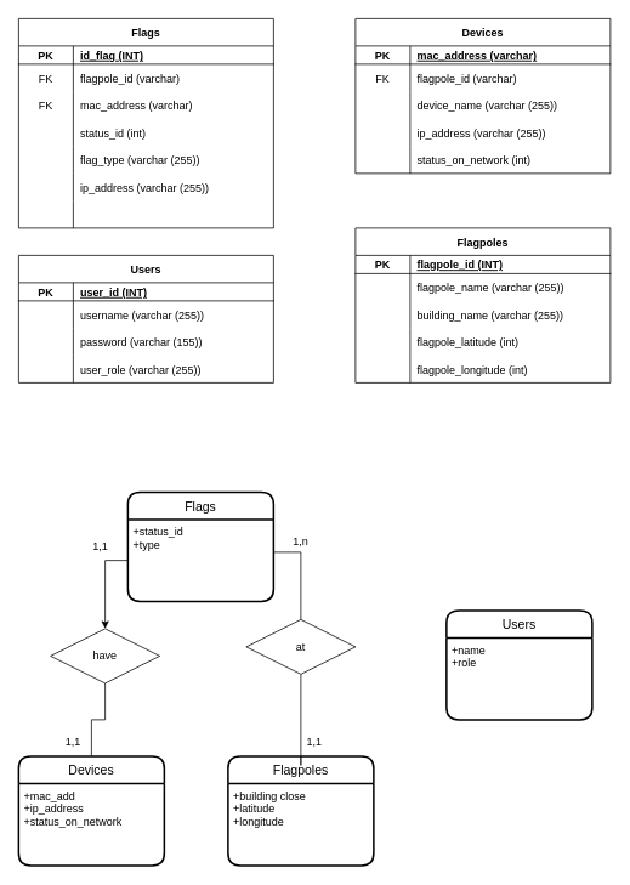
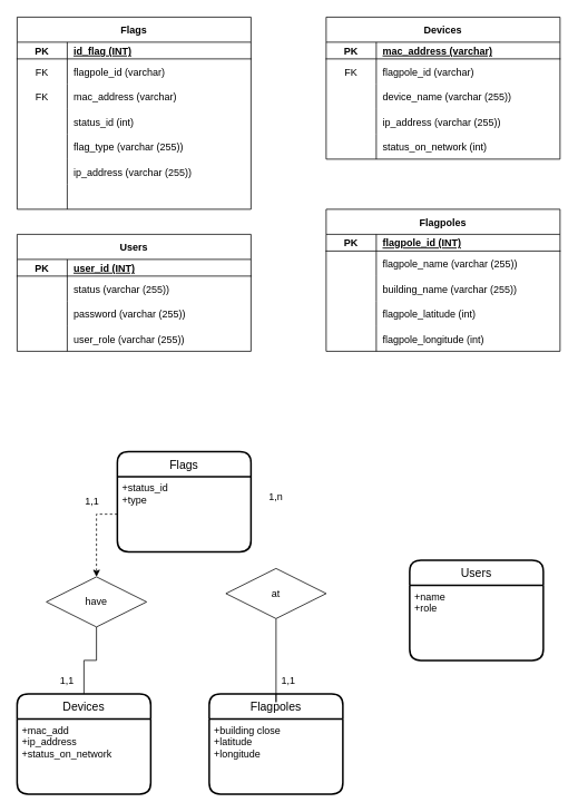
  <mxCell id="0" />
  <mxCell id="1" parent="0" />
  <mxCell id="2" value="Devices" style="shape=table;startSize=30;container=1;collapsible=1;childLayout=tableLayout;fixedRows=1;rowLines=0;fontStyle=1;align=center;resizeLast=1;" vertex="1" parent="1"><mxGeometry x="390" y="20" width="280" height="170" as="geometry" /></mxCell>
  <mxCell id="3" value="" style="shape=tableRow;horizontal=0;startSize=0;swimlaneHead=0;swimlaneBody=0;fillColor=none;collapsible=0;dropTarget=0;points=[[0,0.5],[1,0.5]];portConstraint=eastwest;top=0;left=0;right=0;bottom=1;" vertex="1" parent="2"><mxGeometry y="30" width="280" height="20" as="geometry" /></mxCell>
  <mxCell id="4" value="PK" style="shape=partialRectangle;connectable=0;fillColor=none;top=0;left=0;bottom=0;right=0;fontStyle=1;overflow=hidden;" vertex="1" parent="3"><mxGeometry width="60" height="20" as="geometry"><mxRectangle width="60" height="20" as="alternateBounds" /></mxGeometry></mxCell>
  <mxCell id="5" value="mac_address (varchar)" style="shape=partialRectangle;connectable=0;fillColor=none;top=0;left=0;bottom=0;right=0;align=left;spacingLeft=6;fontStyle=5;overflow=hidden;" vertex="1" parent="3"><mxGeometry x="60" width="220" height="20" as="geometry"><mxRectangle width="220" height="20" as="alternateBounds" /></mxGeometry></mxCell>
  <mxCell id="6" value="" style="shape=tableRow;horizontal=0;startSize=0;swimlaneHead=0;swimlaneBody=0;fillColor=none;collapsible=0;dropTarget=0;points=[[0,0.5],[1,0.5]];portConstraint=eastwest;top=0;left=0;right=0;bottom=0;" vertex="1" parent="2"><mxGeometry y="50" width="280" height="30" as="geometry" /></mxCell>
  <mxCell id="7" value="FK" style="shape=partialRectangle;connectable=0;fillColor=none;top=0;left=0;bottom=0;right=0;fontStyle=0;overflow=hidden;" vertex="1" parent="6"><mxGeometry width="60" height="30" as="geometry"><mxRectangle width="60" height="30" as="alternateBounds" /></mxGeometry></mxCell>
  <mxCell id="8" value="flagpole_id (varchar)" style="shape=partialRectangle;connectable=0;fillColor=none;top=0;left=0;bottom=0;right=0;align=left;spacingLeft=6;fontStyle=0;overflow=hidden;" vertex="1" parent="6"><mxGeometry x="60" width="220" height="30" as="geometry"><mxRectangle width="220" height="30" as="alternateBounds" /></mxGeometry></mxCell>
  <mxCell id="9" value="" style="shape=tableRow;horizontal=0;startSize=0;swimlaneHead=0;swimlaneBody=0;fillColor=none;collapsible=0;dropTarget=0;points=[[0,0.5],[1,0.5]];portConstraint=eastwest;top=0;left=0;right=0;bottom=0;" vertex="1" parent="2"><mxGeometry y="80" width="280" height="30" as="geometry" /></mxCell>
  <mxCell id="10" value="" style="shape=partialRectangle;connectable=0;fillColor=none;top=0;left=0;bottom=0;right=0;editable=1;overflow=hidden;" vertex="1" parent="9"><mxGeometry width="60" height="30" as="geometry"><mxRectangle width="60" height="30" as="alternateBounds" /></mxGeometry></mxCell>
  <mxCell id="11" value="device_name (varchar (255))" style="shape=partialRectangle;connectable=0;fillColor=none;top=0;left=0;bottom=0;right=0;align=left;spacingLeft=6;overflow=hidden;" vertex="1" parent="9"><mxGeometry x="60" width="220" height="30" as="geometry"><mxRectangle width="220" height="30" as="alternateBounds" /></mxGeometry></mxCell>
  <mxCell id="12" value="" style="shape=tableRow;horizontal=0;startSize=0;swimlaneHead=0;swimlaneBody=0;fillColor=none;collapsible=0;dropTarget=0;points=[[0,0.5],[1,0.5]];portConstraint=eastwest;top=0;left=0;right=0;bottom=0;" vertex="1" parent="2"><mxGeometry y="110" width="280" height="30" as="geometry" /></mxCell>
  <mxCell id="13" value="" style="shape=partialRectangle;connectable=0;fillColor=none;top=0;left=0;bottom=0;right=0;editable=1;overflow=hidden;" vertex="1" parent="12"><mxGeometry width="60" height="30" as="geometry"><mxRectangle width="60" height="30" as="alternateBounds" /></mxGeometry></mxCell>
  <mxCell id="14" value="ip_address (varchar (255))" style="shape=partialRectangle;connectable=0;fillColor=none;top=0;left=0;bottom=0;right=0;align=left;spacingLeft=6;overflow=hidden;" vertex="1" parent="12"><mxGeometry x="60" width="220" height="30" as="geometry"><mxRectangle width="220" height="30" as="alternateBounds" /></mxGeometry></mxCell>
  <mxCell id="15" value="" style="shape=tableRow;horizontal=0;startSize=0;swimlaneHead=0;swimlaneBody=0;fillColor=none;collapsible=0;dropTarget=0;points=[[0,0.5],[1,0.5]];portConstraint=eastwest;top=0;left=0;right=0;bottom=0;" vertex="1" parent="2"><mxGeometry y="140" width="280" height="30" as="geometry" /></mxCell>
  <mxCell id="16" value="" style="shape=partialRectangle;connectable=0;fillColor=none;top=0;left=0;bottom=0;right=0;editable=1;overflow=hidden;" vertex="1" parent="15"><mxGeometry width="60" height="30" as="geometry"><mxRectangle width="60" height="30" as="alternateBounds" /></mxGeometry></mxCell>
  <mxCell id="17" value="status_on_network (int)" style="shape=partialRectangle;connectable=0;fillColor=none;top=0;left=0;bottom=0;right=0;align=left;spacingLeft=6;overflow=hidden;" vertex="1" parent="15"><mxGeometry x="60" width="220" height="30" as="geometry"><mxRectangle width="220" height="30" as="alternateBounds" /></mxGeometry></mxCell>
  <mxCell id="18" value="Flags" style="shape=table;startSize=30;container=1;collapsible=1;childLayout=tableLayout;fixedRows=1;rowLines=0;fontStyle=1;align=center;resizeLast=1;" vertex="1" parent="1"><mxGeometry x="20" y="20" width="280" height="230" as="geometry" /></mxCell>
  <mxCell id="19" value="" style="shape=tableRow;horizontal=0;startSize=0;swimlaneHead=0;swimlaneBody=0;fillColor=none;collapsible=0;dropTarget=0;points=[[0,0.5],[1,0.5]];portConstraint=eastwest;top=0;left=0;right=0;bottom=1;" vertex="1" parent="18"><mxGeometry y="30" width="280" height="20" as="geometry" /></mxCell>
  <mxCell id="20" value="PK" style="shape=partialRectangle;connectable=0;fillColor=none;top=0;left=0;bottom=0;right=0;fontStyle=1;overflow=hidden;" vertex="1" parent="19"><mxGeometry width="60" height="20" as="geometry"><mxRectangle width="60" height="20" as="alternateBounds" /></mxGeometry></mxCell>
  <mxCell id="21" value="id_flag (INT)" style="shape=partialRectangle;connectable=0;fillColor=none;top=0;left=0;bottom=0;right=0;align=left;spacingLeft=6;fontStyle=5;overflow=hidden;" vertex="1" parent="19"><mxGeometry x="60" width="220" height="20" as="geometry"><mxRectangle width="220" height="20" as="alternateBounds" /></mxGeometry></mxCell>
  <mxCell id="22" value="" style="shape=tableRow;horizontal=0;startSize=0;swimlaneHead=0;swimlaneBody=0;fillColor=none;collapsible=0;dropTarget=0;points=[[0,0.5],[1,0.5]];portConstraint=eastwest;top=0;left=0;right=0;bottom=0;" vertex="1" parent="18"><mxGeometry y="50" width="280" height="30" as="geometry" /></mxCell>
  <mxCell id="23" value="FK" style="shape=partialRectangle;connectable=0;fillColor=none;top=0;left=0;bottom=0;right=0;fontStyle=0;overflow=hidden;" vertex="1" parent="22"><mxGeometry width="60" height="30" as="geometry"><mxRectangle width="60" height="30" as="alternateBounds" /></mxGeometry></mxCell>
  <mxCell id="24" value="flagpole_id (varchar)" style="shape=partialRectangle;connectable=0;fillColor=none;top=0;left=0;bottom=0;right=0;align=left;spacingLeft=6;fontStyle=0;overflow=hidden;" vertex="1" parent="22"><mxGeometry x="60" width="220" height="30" as="geometry"><mxRectangle width="220" height="30" as="alternateBounds" /></mxGeometry></mxCell>
  <mxCell id="25" value="" style="shape=tableRow;horizontal=0;startSize=0;swimlaneHead=0;swimlaneBody=0;fillColor=none;collapsible=0;dropTarget=0;points=[[0,0.5],[1,0.5]];portConstraint=eastwest;top=0;left=0;right=0;bottom=0;" vertex="1" parent="18"><mxGeometry y="80" width="280" height="30" as="geometry" /></mxCell>
  <mxCell id="26" value="FK" style="shape=partialRectangle;connectable=0;fillColor=none;top=0;left=0;bottom=0;right=0;fontStyle=0;overflow=hidden;" vertex="1" parent="25"><mxGeometry width="60" height="30" as="geometry"><mxRectangle width="60" height="30" as="alternateBounds" /></mxGeometry></mxCell>
  <mxCell id="27" value="mac_address (varchar)" style="shape=partialRectangle;connectable=0;fillColor=none;top=0;left=0;bottom=0;right=0;align=left;spacingLeft=6;fontStyle=0;overflow=hidden;" vertex="1" parent="25"><mxGeometry x="60" width="220" height="30" as="geometry"><mxRectangle width="220" height="30" as="alternateBounds" /></mxGeometry></mxCell>
  <mxCell id="28" value="" style="shape=tableRow;horizontal=0;startSize=0;swimlaneHead=0;swimlaneBody=0;fillColor=none;collapsible=0;dropTarget=0;points=[[0,0.5],[1,0.5]];portConstraint=eastwest;top=0;left=0;right=0;bottom=0;" vertex="1" parent="18"><mxGeometry y="110" width="280" height="30" as="geometry" /></mxCell>
  <mxCell id="29" value="" style="shape=partialRectangle;connectable=0;fillColor=none;top=0;left=0;bottom=0;right=0;fontStyle=0;overflow=hidden;" vertex="1" parent="28"><mxGeometry width="60" height="30" as="geometry"><mxRectangle width="60" height="30" as="alternateBounds" /></mxGeometry></mxCell>
  <mxCell id="30" value="status_id (int)" style="shape=partialRectangle;connectable=0;fillColor=none;top=0;left=0;bottom=0;right=0;align=left;spacingLeft=6;fontStyle=0;overflow=hidden;" vertex="1" parent="28"><mxGeometry x="60" width="220" height="30" as="geometry"><mxRectangle width="220" height="30" as="alternateBounds" /></mxGeometry></mxCell>
  <mxCell id="31" value="" style="shape=tableRow;horizontal=0;startSize=0;swimlaneHead=0;swimlaneBody=0;fillColor=none;collapsible=0;dropTarget=0;points=[[0,0.5],[1,0.5]];portConstraint=eastwest;top=0;left=0;right=0;bottom=0;" vertex="1" parent="18"><mxGeometry y="140" width="280" height="30" as="geometry" /></mxCell>
  <mxCell id="32" value="" style="shape=partialRectangle;connectable=0;fillColor=none;top=0;left=0;bottom=0;right=0;editable=1;overflow=hidden;" vertex="1" parent="31"><mxGeometry width="60" height="30" as="geometry"><mxRectangle width="60" height="30" as="alternateBounds" /></mxGeometry></mxCell>
  <mxCell id="33" value="flag_type (varchar (255))" style="shape=partialRectangle;connectable=0;fillColor=none;top=0;left=0;bottom=0;right=0;align=left;spacingLeft=6;overflow=hidden;" vertex="1" parent="31"><mxGeometry x="60" width="220" height="30" as="geometry"><mxRectangle width="220" height="30" as="alternateBounds" /></mxGeometry></mxCell>
  <mxCell id="34" value="" style="shape=tableRow;horizontal=0;startSize=0;swimlaneHead=0;swimlaneBody=0;fillColor=none;collapsible=0;dropTarget=0;points=[[0,0.5],[1,0.5]];portConstraint=eastwest;top=0;left=0;right=0;bottom=0;" vertex="1" parent="18"><mxGeometry y="170" width="280" height="30" as="geometry" /></mxCell>
  <mxCell id="35" value="" style="shape=partialRectangle;connectable=0;fillColor=none;top=0;left=0;bottom=0;right=0;editable=1;overflow=hidden;" vertex="1" parent="34"><mxGeometry width="60" height="30" as="geometry"><mxRectangle width="60" height="30" as="alternateBounds" /></mxGeometry></mxCell>
  <mxCell id="36" value="ip_address (varchar (255))" style="shape=partialRectangle;connectable=0;fillColor=none;top=0;left=0;bottom=0;right=0;align=left;spacingLeft=6;overflow=hidden;" vertex="1" parent="34"><mxGeometry x="60" width="220" height="30" as="geometry"><mxRectangle width="220" height="30" as="alternateBounds" /></mxGeometry></mxCell>
  <mxCell id="37" value="" style="shape=tableRow;horizontal=0;startSize=0;swimlaneHead=0;swimlaneBody=0;fillColor=none;collapsible=0;dropTarget=0;points=[[0,0.5],[1,0.5]];portConstraint=eastwest;top=0;left=0;right=0;bottom=0;" vertex="1" parent="18"><mxGeometry y="200" width="280" height="30" as="geometry" /></mxCell>
  <mxCell id="38" value="" style="shape=partialRectangle;connectable=0;fillColor=none;top=0;left=0;bottom=0;right=0;editable=1;overflow=hidden;" vertex="1" parent="37"><mxGeometry width="60" height="30" as="geometry"><mxRectangle width="60" height="30" as="alternateBounds" /></mxGeometry></mxCell>
  <mxCell id="39" value="" style="shape=partialRectangle;connectable=0;fillColor=none;top=0;left=0;bottom=0;right=0;align=left;spacingLeft=6;overflow=hidden;" vertex="1" parent="37"><mxGeometry x="60" width="220" height="30" as="geometry"><mxRectangle width="220" height="30" as="alternateBounds" /></mxGeometry></mxCell>
  <mxCell id="40" value="Flagpoles" style="shape=table;startSize=30;container=1;collapsible=1;childLayout=tableLayout;fixedRows=1;rowLines=0;fontStyle=1;align=center;resizeLast=1;" vertex="1" parent="1"><mxGeometry x="390" y="250" width="280" height="170" as="geometry" /></mxCell>
  <mxCell id="41" value="" style="shape=tableRow;horizontal=0;startSize=0;swimlaneHead=0;swimlaneBody=0;fillColor=none;collapsible=0;dropTarget=0;points=[[0,0.5],[1,0.5]];portConstraint=eastwest;top=0;left=0;right=0;bottom=1;" vertex="1" parent="40"><mxGeometry y="30" width="280" height="20" as="geometry" /></mxCell>
  <mxCell id="42" value="PK" style="shape=partialRectangle;connectable=0;fillColor=none;top=0;left=0;bottom=0;right=0;fontStyle=1;overflow=hidden;" vertex="1" parent="41"><mxGeometry width="60" height="20" as="geometry"><mxRectangle width="60" height="20" as="alternateBounds" /></mxGeometry></mxCell>
  <mxCell id="43" value="flagpole_id (INT)" style="shape=partialRectangle;connectable=0;fillColor=none;top=0;left=0;bottom=0;right=0;align=left;spacingLeft=6;fontStyle=5;overflow=hidden;" vertex="1" parent="41"><mxGeometry x="60" width="220" height="20" as="geometry"><mxRectangle width="220" height="20" as="alternateBounds" /></mxGeometry></mxCell>
  <mxCell id="44" value="" style="shape=tableRow;horizontal=0;startSize=0;swimlaneHead=0;swimlaneBody=0;fillColor=none;collapsible=0;dropTarget=0;points=[[0,0.5],[1,0.5]];portConstraint=eastwest;top=0;left=0;right=0;bottom=0;" vertex="1" parent="40"><mxGeometry y="50" width="280" height="30" as="geometry" /></mxCell>
  <mxCell id="45" value="" style="shape=partialRectangle;connectable=0;fillColor=none;top=0;left=0;bottom=0;right=0;editable=1;overflow=hidden;" vertex="1" parent="44"><mxGeometry width="60" height="30" as="geometry"><mxRectangle width="60" height="30" as="alternateBounds" /></mxGeometry></mxCell>
  <mxCell id="46" value="flagpole_name (varchar (255))" style="shape=partialRectangle;connectable=0;fillColor=none;top=0;left=0;bottom=0;right=0;align=left;spacingLeft=6;overflow=hidden;" vertex="1" parent="44"><mxGeometry x="60" width="220" height="30" as="geometry"><mxRectangle width="220" height="30" as="alternateBounds" /></mxGeometry></mxCell>
  <mxCell id="47" value="" style="shape=tableRow;horizontal=0;startSize=0;swimlaneHead=0;swimlaneBody=0;fillColor=none;collapsible=0;dropTarget=0;points=[[0,0.5],[1,0.5]];portConstraint=eastwest;top=0;left=0;right=0;bottom=0;" vertex="1" parent="40"><mxGeometry y="80" width="280" height="30" as="geometry" /></mxCell>
  <mxCell id="48" value="" style="shape=partialRectangle;connectable=0;fillColor=none;top=0;left=0;bottom=0;right=0;editable=1;overflow=hidden;" vertex="1" parent="47"><mxGeometry width="60" height="30" as="geometry"><mxRectangle width="60" height="30" as="alternateBounds" /></mxGeometry></mxCell>
  <mxCell id="49" value="building_name (varchar (255))" style="shape=partialRectangle;connectable=0;fillColor=none;top=0;left=0;bottom=0;right=0;align=left;spacingLeft=6;overflow=hidden;" vertex="1" parent="47"><mxGeometry x="60" width="220" height="30" as="geometry"><mxRectangle width="220" height="30" as="alternateBounds" /></mxGeometry></mxCell>
  <mxCell id="50" value="" style="shape=tableRow;horizontal=0;startSize=0;swimlaneHead=0;swimlaneBody=0;fillColor=none;collapsible=0;dropTarget=0;points=[[0,0.5],[1,0.5]];portConstraint=eastwest;top=0;left=0;right=0;bottom=0;" vertex="1" parent="40"><mxGeometry y="110" width="280" height="30" as="geometry" /></mxCell>
  <mxCell id="51" value="" style="shape=partialRectangle;connectable=0;fillColor=none;top=0;left=0;bottom=0;right=0;editable=1;overflow=hidden;" vertex="1" parent="50"><mxGeometry width="60" height="30" as="geometry"><mxRectangle width="60" height="30" as="alternateBounds" /></mxGeometry></mxCell>
  <mxCell id="52" value="flagpole_latitude (int)" style="shape=partialRectangle;connectable=0;fillColor=none;top=0;left=0;bottom=0;right=0;align=left;spacingLeft=6;overflow=hidden;" vertex="1" parent="50"><mxGeometry x="60" width="220" height="30" as="geometry"><mxRectangle width="220" height="30" as="alternateBounds" /></mxGeometry></mxCell>
  <mxCell id="53" value="" style="shape=tableRow;horizontal=0;startSize=0;swimlaneHead=0;swimlaneBody=0;fillColor=none;collapsible=0;dropTarget=0;points=[[0,0.5],[1,0.5]];portConstraint=eastwest;top=0;left=0;right=0;bottom=0;" vertex="1" parent="40"><mxGeometry y="140" width="280" height="30" as="geometry" /></mxCell>
  <mxCell id="54" value="" style="shape=partialRectangle;connectable=0;fillColor=none;top=0;left=0;bottom=0;right=0;fontStyle=0;overflow=hidden;" vertex="1" parent="53"><mxGeometry width="60" height="30" as="geometry"><mxRectangle width="60" height="30" as="alternateBounds" /></mxGeometry></mxCell>
  <mxCell id="55" value="flagpole_longitude (int)" style="shape=partialRectangle;connectable=0;fillColor=none;top=0;left=0;bottom=0;right=0;align=left;spacingLeft=6;fontStyle=0;overflow=hidden;" vertex="1" parent="53"><mxGeometry x="60" width="220" height="30" as="geometry"><mxRectangle width="220" height="30" as="alternateBounds" /></mxGeometry></mxCell>
  <mxCell id="56" value="Users" style="shape=table;startSize=30;container=1;collapsible=1;childLayout=tableLayout;fixedRows=1;rowLines=0;fontStyle=1;align=center;resizeLast=1;" vertex="1" parent="1"><mxGeometry x="20" y="280" width="280" height="140" as="geometry" /></mxCell>
  <mxCell id="57" value="" style="shape=tableRow;horizontal=0;startSize=0;swimlaneHead=0;swimlaneBody=0;fillColor=none;collapsible=0;dropTarget=0;points=[[0,0.5],[1,0.5]];portConstraint=eastwest;top=0;left=0;right=0;bottom=1;" vertex="1" parent="56"><mxGeometry y="30" width="280" height="20" as="geometry" /></mxCell>
  <mxCell id="58" value="PK" style="shape=partialRectangle;connectable=0;fillColor=none;top=0;left=0;bottom=0;right=0;fontStyle=1;overflow=hidden;" vertex="1" parent="57"><mxGeometry width="60" height="20" as="geometry"><mxRectangle width="60" height="20" as="alternateBounds" /></mxGeometry></mxCell>
  <mxCell id="59" value="user_id (INT)" style="shape=partialRectangle;connectable=0;fillColor=none;top=0;left=0;bottom=0;right=0;align=left;spacingLeft=6;fontStyle=5;overflow=hidden;" vertex="1" parent="57"><mxGeometry x="60" width="220" height="20" as="geometry"><mxRectangle width="220" height="20" as="alternateBounds" /></mxGeometry></mxCell>
  <mxCell id="60" value="" style="shape=tableRow;horizontal=0;startSize=0;swimlaneHead=0;swimlaneBody=0;fillColor=none;collapsible=0;dropTarget=0;points=[[0,0.5],[1,0.5]];portConstraint=eastwest;top=0;left=0;right=0;bottom=0;" vertex="1" parent="56"><mxGeometry y="50" width="280" height="30" as="geometry" /></mxCell>
  <mxCell id="61" value="" style="shape=partialRectangle;connectable=0;fillColor=none;top=0;left=0;bottom=0;right=0;editable=1;overflow=hidden;" vertex="1" parent="60"><mxGeometry width="60" height="30" as="geometry"><mxRectangle width="60" height="30" as="alternateBounds" /></mxGeometry></mxCell>
- <mxCell id="62" value="username (varchar (255))" style="shape=partialRectangle;connectable=0;fillColor=none;top=0;left=0;bottom=0;right=0;align=left;spacingLeft=6;overflow=hidden;" vertex="1" parent="60"><mxGeometry x="60" width="220" height="30" as="geometry"><mxRectangle width="220" height="30" as="alternateBounds" /></mxGeometry></mxCell>
+ <mxCell id="62" value="status (varchar (255))" style="shape=partialRectangle;connectable=0;fillColor=none;top=0;left=0;bottom=0;right=0;align=left;spacingLeft=6;overflow=hidden;" vertex="1" parent="60"><mxGeometry x="60" width="220" height="30" as="geometry"><mxRectangle width="220" height="30" as="alternateBounds" /></mxGeometry></mxCell>
  <mxCell id="63" value="" style="shape=tableRow;horizontal=0;startSize=0;swimlaneHead=0;swimlaneBody=0;fillColor=none;collapsible=0;dropTarget=0;points=[[0,0.5],[1,0.5]];portConstraint=eastwest;top=0;left=0;right=0;bottom=0;" vertex="1" parent="56"><mxGeometry y="80" width="280" height="30" as="geometry" /></mxCell>
  <mxCell id="64" value="" style="shape=partialRectangle;connectable=0;fillColor=none;top=0;left=0;bottom=0;right=0;editable=1;overflow=hidden;" vertex="1" parent="63"><mxGeometry width="60" height="30" as="geometry"><mxRectangle width="60" height="30" as="alternateBounds" /></mxGeometry></mxCell>
- <mxCell id="65" value="password (varchar (155))" style="shape=partialRectangle;connectable=0;fillColor=none;top=0;left=0;bottom=0;right=0;align=left;spacingLeft=6;overflow=hidden;" vertex="1" parent="63"><mxGeometry x="60" width="220" height="30" as="geometry"><mxRectangle width="220" height="30" as="alternateBounds" /></mxGeometry></mxCell>
+ <mxCell id="65" value="password (varchar (255))" style="shape=partialRectangle;connectable=0;fillColor=none;top=0;left=0;bottom=0;right=0;align=left;spacingLeft=6;overflow=hidden;" vertex="1" parent="63"><mxGeometry x="60" width="220" height="30" as="geometry"><mxRectangle width="220" height="30" as="alternateBounds" /></mxGeometry></mxCell>
  <mxCell id="66" value="" style="shape=tableRow;horizontal=0;startSize=0;swimlaneHead=0;swimlaneBody=0;fillColor=none;collapsible=0;dropTarget=0;points=[[0,0.5],[1,0.5]];portConstraint=eastwest;top=0;left=0;right=0;bottom=0;" vertex="1" parent="56"><mxGeometry y="110" width="280" height="30" as="geometry" /></mxCell>
  <mxCell id="67" value="" style="shape=partialRectangle;connectable=0;fillColor=none;top=0;left=0;bottom=0;right=0;editable=1;overflow=hidden;" vertex="1" parent="66"><mxGeometry width="60" height="30" as="geometry"><mxRectangle width="60" height="30" as="alternateBounds" /></mxGeometry></mxCell>
  <mxCell id="68" value="user_role (varchar (255))" style="shape=partialRectangle;connectable=0;fillColor=none;top=0;left=0;bottom=0;right=0;align=left;spacingLeft=6;overflow=hidden;" vertex="1" parent="66"><mxGeometry x="60" width="220" height="30" as="geometry"><mxRectangle width="220" height="30" as="alternateBounds" /></mxGeometry></mxCell>
  <mxCell id="69" value="Flags" style="swimlane;childLayout=stackLayout;horizontal=1;startSize=30;horizontalStack=0;rounded=1;fontSize=14;fontStyle=0;strokeWidth=2;resizeParent=0;resizeLast=1;shadow=0;dashed=0;align=center;" vertex="1" parent="1"><mxGeometry x="140" y="540" width="160" height="120" as="geometry" /></mxCell>
  <mxCell id="70" value="+status_id&#10;+type" style="align=left;strokeColor=none;fillColor=none;spacingLeft=4;fontSize=12;verticalAlign=top;resizable=0;rotatable=0;part=1;" vertex="1" parent="69"><mxGeometry y="30" width="160" height="90" as="geometry" /></mxCell>
  <mxCell id="71" value="Devices" style="swimlane;childLayout=stackLayout;horizontal=1;startSize=30;horizontalStack=0;rounded=1;fontSize=14;fontStyle=0;strokeWidth=2;resizeParent=0;resizeLast=1;shadow=0;dashed=0;align=center;" vertex="1" parent="1"><mxGeometry x="20" y="830" width="160" height="120" as="geometry" /></mxCell>
  <mxCell id="72" value="+mac_add&#10;+ip_address&#10;+status_on_network" style="align=left;strokeColor=none;fillColor=none;spacingLeft=4;fontSize=12;verticalAlign=top;resizable=0;rotatable=0;part=1;" vertex="1" parent="71"><mxGeometry y="30" width="160" height="90" as="geometry" /></mxCell>
  <mxCell id="73" value="Flagpoles" style="swimlane;childLayout=stackLayout;horizontal=1;startSize=30;horizontalStack=0;rounded=1;fontSize=14;fontStyle=0;strokeWidth=2;resizeParent=0;resizeLast=1;shadow=0;dashed=0;align=center;" vertex="1" parent="1"><mxGeometry x="250" y="830" width="160" height="120" as="geometry" /></mxCell>
  <mxCell id="74" value="+building close&#10;+latitude&#10;+longitude" style="align=left;strokeColor=none;fillColor=none;spacingLeft=4;fontSize=12;verticalAlign=top;resizable=0;rotatable=0;part=1;" vertex="1" parent="73"><mxGeometry y="30" width="160" height="90" as="geometry" /></mxCell>
  <mxCell id="75" value="Users" style="swimlane;childLayout=stackLayout;horizontal=1;startSize=30;horizontalStack=0;rounded=1;fontSize=14;fontStyle=0;strokeWidth=2;resizeParent=0;resizeLast=1;shadow=0;dashed=0;align=center;" vertex="1" parent="1"><mxGeometry x="490" y="670" width="160" height="120" as="geometry" /></mxCell>
  <mxCell id="76" value="+name&#10;+role" style="align=left;strokeColor=none;fillColor=none;spacingLeft=4;fontSize=12;verticalAlign=top;resizable=0;rotatable=0;part=1;" vertex="1" parent="75"><mxGeometry y="30" width="160" height="90" as="geometry" /></mxCell>
  <mxCell id="77" style="edgeStyle=orthogonalEdgeStyle;rounded=0;orthogonalLoop=1;jettySize=auto;html=1;exitX=0.5;exitY=1;exitDx=0;exitDy=0;entryX=0.5;entryY=0;entryDx=0;entryDy=0;endArrow=none;endFill=0;" edge="1" parent="1" source="78" target="73"><mxGeometry relative="1" as="geometry"><Array as="points"><mxPoint x="330" y="840" /></Array></mxGeometry></mxCell>
  <mxCell id="78" value="at" style="shape=rhombus;perimeter=rhombusPerimeter;whiteSpace=wrap;html=1;align=center;" vertex="1" parent="1"><mxGeometry x="270" y="680" width="120" height="60" as="geometry" /></mxCell>
- <mxCell id="79" style="edgeStyle=orthogonalEdgeStyle;rounded=0;orthogonalLoop=1;jettySize=auto;html=1;exitX=1;exitY=0.4;exitDx=0;exitDy=0;entryX=0.5;entryY=0;entryDx=0;entryDy=0;endArrow=none;endFill=0;exitPerimeter=0;" edge="1" parent="1" source="70" target="78"><mxGeometry relative="1" as="geometry" /></mxCell>
  <mxCell id="80" style="edgeStyle=orthogonalEdgeStyle;rounded=0;orthogonalLoop=1;jettySize=auto;html=1;exitX=0.5;exitY=1;exitDx=0;exitDy=0;entryX=0.5;entryY=0;entryDx=0;entryDy=0;endArrow=none;endFill=0;" edge="1" parent="1" source="81" target="71"><mxGeometry relative="1" as="geometry" /></mxCell>
  <mxCell id="81" value="have" style="shape=rhombus;perimeter=rhombusPerimeter;whiteSpace=wrap;html=1;align=center;" vertex="1" parent="1"><mxGeometry x="55" y="690" width="120" height="60" as="geometry" /></mxCell>
- <mxCell id="82" style="edgeStyle=orthogonalEdgeStyle;rounded=0;orthogonalLoop=1;jettySize=auto;html=1;exitX=0;exitY=0.5;exitDx=0;exitDy=0;entryX=0.5;entryY=0;entryDx=0;entryDy=0;" edge="1" parent="1" source="70" target="81"><mxGeometry relative="1" as="geometry" /></mxCell>
+ <mxCell id="82" style="edgeStyle=orthogonalEdgeStyle;rounded=0;orthogonalLoop=1;jettySize=auto;html=1;exitX=0;exitY=0.5;exitDx=0;exitDy=0;entryX=0.5;entryY=0;entryDx=0;entryDy=0;dashed=1;" edge="1" parent="1" source="70" target="81"><mxGeometry relative="1" as="geometry" /></mxCell>
  <mxCell id="83" value="1,1" style="text;html=1;strokeColor=none;fillColor=none;align=center;verticalAlign=middle;whiteSpace=wrap;rounded=0;" vertex="1" parent="1"><mxGeometry x="50" y="800" width="60" height="30" as="geometry" /></mxCell>
  <mxCell id="84" value="1,1" style="text;html=1;strokeColor=none;fillColor=none;align=center;verticalAlign=middle;whiteSpace=wrap;rounded=0;" vertex="1" parent="1"><mxGeometry x="80" y="585" width="60" height="30" as="geometry" /></mxCell>
  <mxCell id="85" value="1,1" style="text;html=1;strokeColor=none;fillColor=none;align=center;verticalAlign=middle;whiteSpace=wrap;rounded=0;" vertex="1" parent="1"><mxGeometry x="315" y="800" width="60" height="30" as="geometry" /></mxCell>
  <mxCell id="86" value="1,n" style="text;html=1;strokeColor=none;fillColor=none;align=center;verticalAlign=middle;whiteSpace=wrap;rounded=0;" vertex="1" parent="1"><mxGeometry x="300" y="580" width="60" height="30" as="geometry" /></mxCell>
